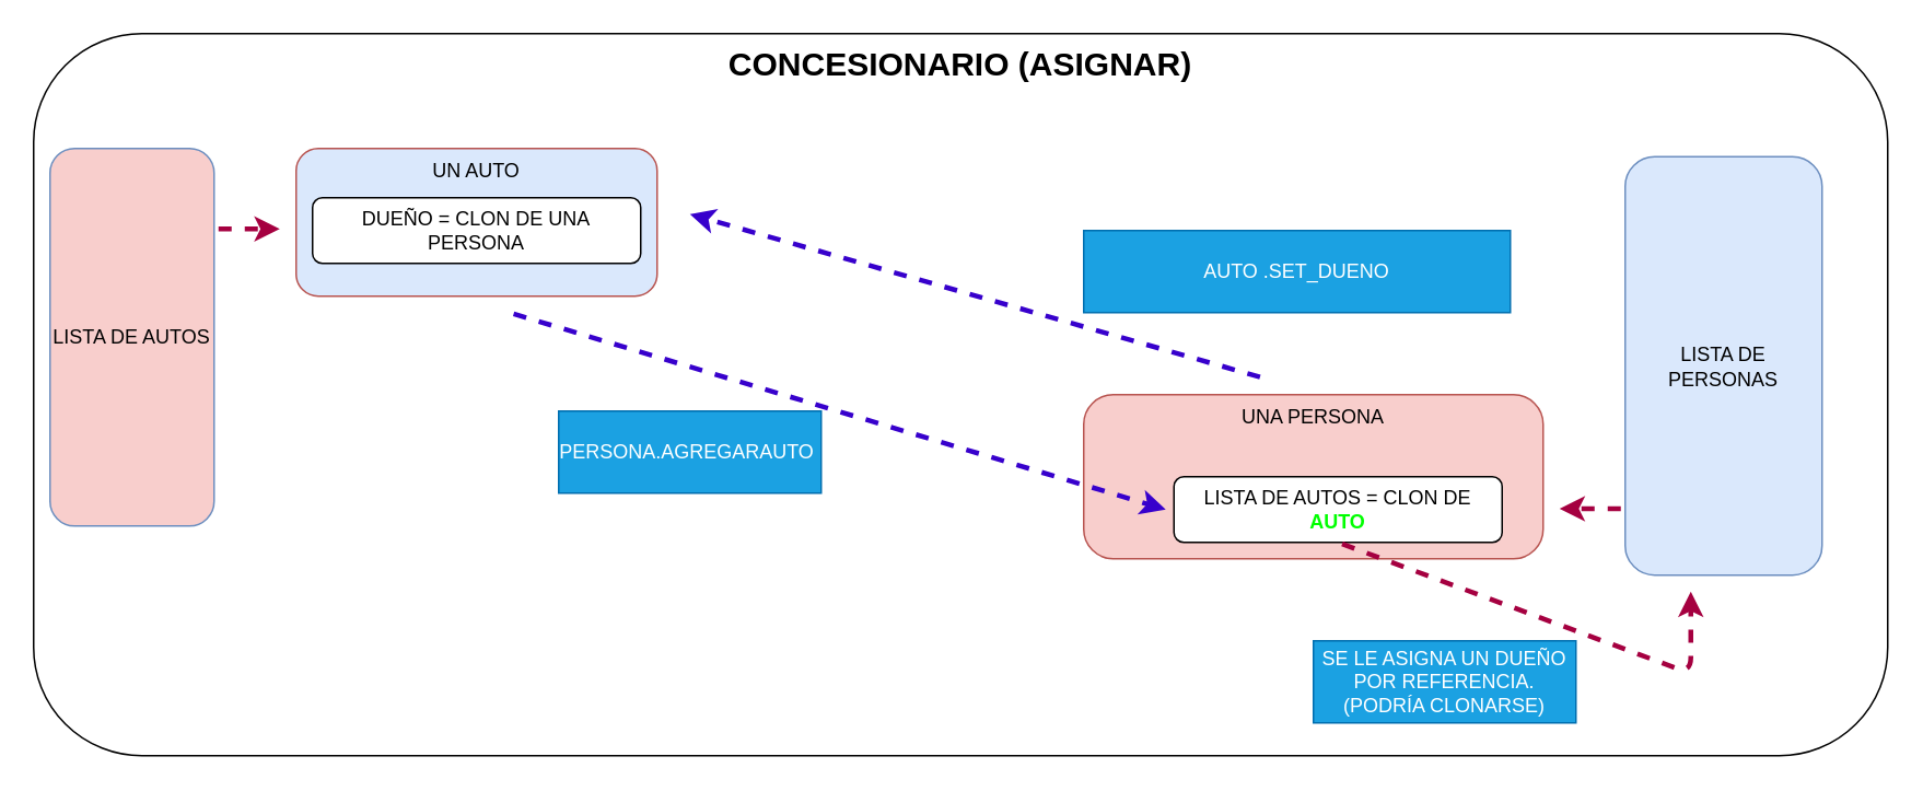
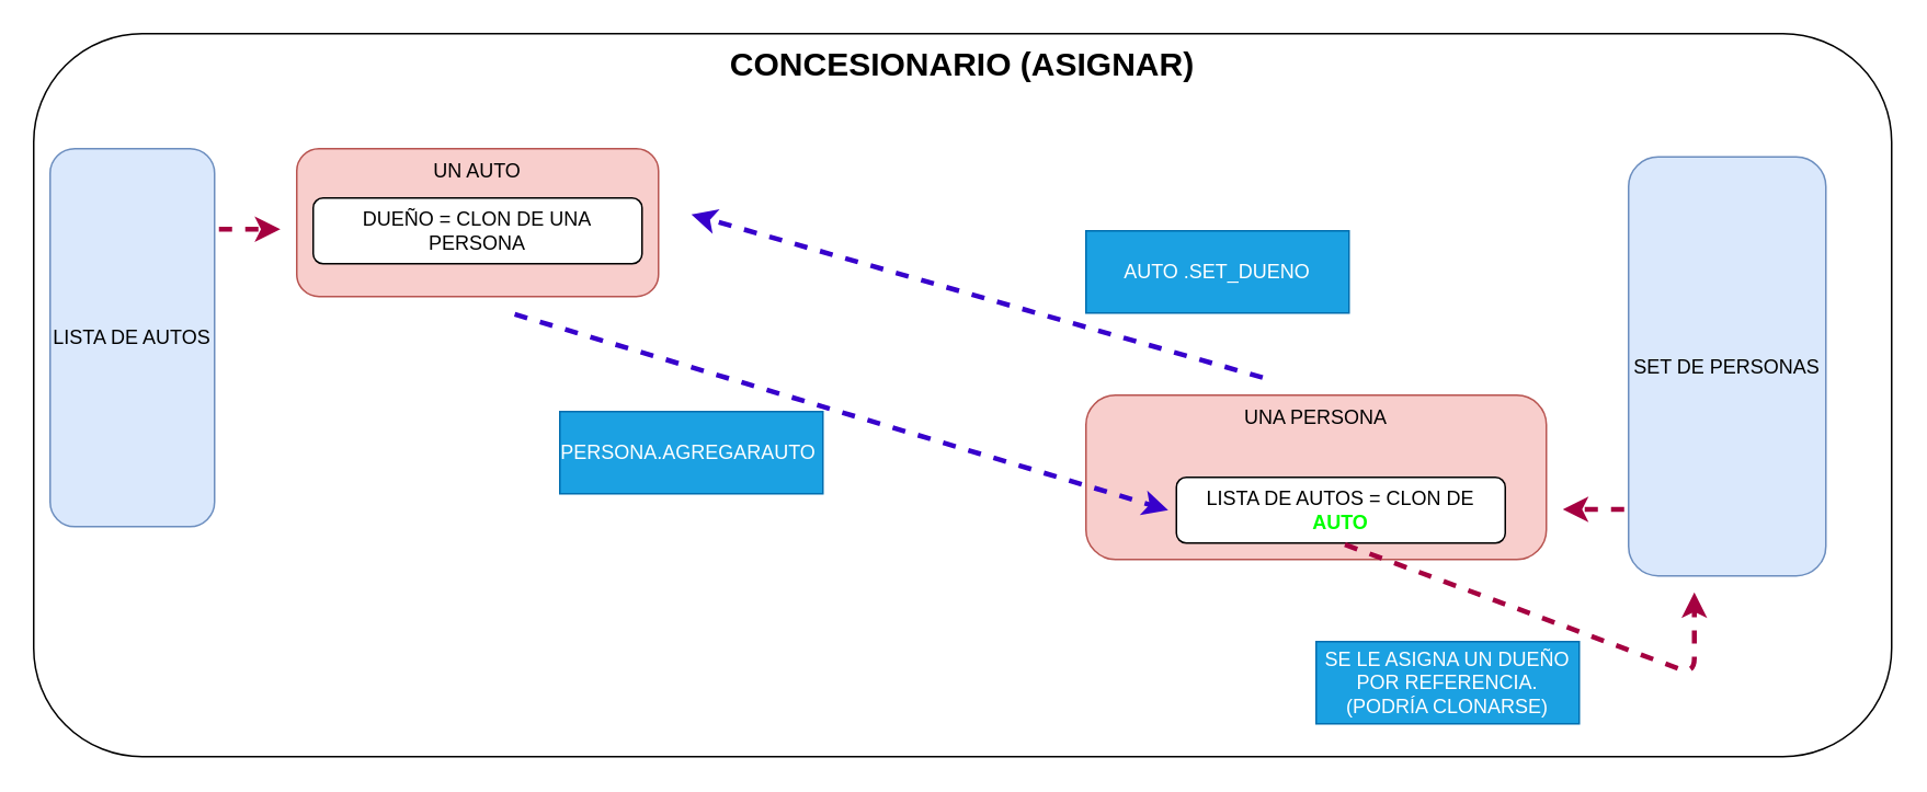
  <mxCell id="0" />
  <mxCell id="1" parent="0" />
  <mxCell id="2" value="CONCESIONARIO (ASIGNAR)&lt;br style=&quot;font-size: 20px&quot;&gt;&lt;br style=&quot;font-size: 20px&quot;&gt;&lt;br style=&quot;font-size: 20px&quot;&gt;&lt;br style=&quot;font-size: 20px&quot;&gt;&lt;br style=&quot;font-size: 20px&quot;&gt;&lt;br style=&quot;font-size: 20px&quot;&gt;&lt;br style=&quot;font-size: 20px&quot;&gt;&lt;br style=&quot;font-size: 20px&quot;&gt;&lt;br style=&quot;font-size: 20px&quot;&gt;" style="rounded=1;whiteSpace=wrap;html=1;deletable=1;allowArrows=1;connectable=0;horizontal=1;verticalAlign=top;fontSize=20;fontStyle=1" vertex="1" parent="1"><mxGeometry x="20" y="20" width="1130" height="440" as="geometry" /></mxCell>
- <mxCell id="3" value="LISTA DE AUTOS" style="rounded=1;whiteSpace=wrap;html=1;connectable=0;fillColor=#f8cecc;strokeColor=#6c8ebf;" vertex="1" parent="1"><mxGeometry x="30" y="90" width="100" height="230" as="geometry" /></mxCell>
- <mxCell id="4" value="LISTA DE PERSONAS" style="rounded=1;whiteSpace=wrap;html=1;fillColor=#dae8fc;strokeColor=#6c8ebf;" vertex="1" parent="1"><mxGeometry x="990" y="95" width="120" height="255" as="geometry" /></mxCell>
+ <mxCell id="3" value="LISTA DE AUTOS" style="rounded=1;whiteSpace=wrap;html=1;connectable=0;fillColor=#dae8fc;strokeColor=#6c8ebf;" vertex="1" parent="1"><mxGeometry x="30" y="90" width="100" height="230" as="geometry" /></mxCell>
+ <mxCell id="4" value="SET DE PERSONAS" style="rounded=1;whiteSpace=wrap;html=1;fillColor=#dae8fc;strokeColor=#6c8ebf;" vertex="1" parent="1"><mxGeometry x="990" y="95" width="120" height="255" as="geometry" /></mxCell>
  <mxCell id="5" value="" style="endArrow=classic;html=1;movable=1;flowAnimation=1;ignoreEdge=1;comic=0;orthogonal=1;bendable=0;fillColor=#6a00ff;strokeColor=#3700CC;strokeWidth=3;" edge="1" parent="1"><mxGeometry width="50" height="50" relative="1" as="geometry"><mxPoint x="770" y="230" as="sourcePoint" /><mxPoint x="420" y="130" as="targetPoint" /></mxGeometry></mxCell>
- <mxCell id="6" value="UN AUTO&lt;br&gt;&lt;br&gt;&lt;br&gt;&lt;br&gt;" style="rounded=1;whiteSpace=wrap;html=1;connectable=1;fillColor=#dae8fc;strokeColor=#b85450;verticalAlign=top;" vertex="1" parent="1"><mxGeometry x="180" y="90" width="220" height="90" as="geometry" /></mxCell>
+ <mxCell id="6" value="UN AUTO&lt;br&gt;&lt;br&gt;&lt;br&gt;&lt;br&gt;" style="rounded=1;whiteSpace=wrap;html=1;connectable=1;fillColor=#f8cecc;strokeColor=#b85450;verticalAlign=top;" vertex="1" parent="1"><mxGeometry x="180" y="90" width="220" height="90" as="geometry" /></mxCell>
  <mxCell id="7" value="DUEÑO = CLON DE UNA PERSONA" style="rounded=1;whiteSpace=wrap;html=1;" vertex="1" parent="1"><mxGeometry x="190" y="120" width="200" height="40" as="geometry" /></mxCell>
  <mxCell id="8" value="UNA PERSONA&lt;br&gt;&lt;br&gt;" style="rounded=1;whiteSpace=wrap;html=1;arcSize=18;fillColor=#f8cecc;strokeColor=#b85450;connectable=0;verticalAlign=top;" vertex="1" parent="1"><mxGeometry x="660" y="240" width="280" height="100" as="geometry" /></mxCell>
  <mxCell id="9" value="" style="endArrow=classic;html=1;movable=1;flowAnimation=1;ignoreEdge=1;comic=0;orthogonal=1;bendable=0;fillColor=#d80073;strokeColor=#A50040;strokeWidth=3;" edge="1" parent="1"><mxGeometry width="50" height="50" relative="1" as="geometry"><mxPoint x="130" y="139" as="sourcePoint" /><mxPoint x="170" y="139" as="targetPoint" /></mxGeometry></mxCell>
  <mxCell id="10" value="LISTA DE AUTOS = CLON DE &lt;b&gt;&lt;font color=&quot;#00ff00&quot;&gt;AUTO&lt;/font&gt;&lt;/b&gt;" style="rounded=1;whiteSpace=wrap;html=1;connectable=0;" vertex="1" parent="1"><mxGeometry x="715" y="290" width="200" height="40" as="geometry" /></mxCell>
  <mxCell id="11" value="" style="endArrow=classic;html=1;movable=1;flowAnimation=1;ignoreEdge=1;comic=0;orthogonal=1;bendable=0;fillColor=#d80073;strokeColor=#A50040;strokeWidth=3;" edge="1" parent="1"><mxGeometry width="50" height="50" relative="1" as="geometry"><mxPoint x="990" y="309.5" as="sourcePoint" /><mxPoint x="950" y="309.5" as="targetPoint" /></mxGeometry></mxCell>
  <mxCell id="12" value="" style="endArrow=classic;html=1;movable=1;flowAnimation=1;ignoreEdge=1;comic=0;orthogonal=1;bendable=0;fillColor=#d80073;strokeColor=#A50040;strokeWidth=3;exitX=0.5;exitY=1;exitDx=0;exitDy=0;" edge="1" parent="1" source="10"><mxGeometry width="50" height="50" relative="1" as="geometry"><mxPoint x="1000" y="319.5" as="sourcePoint" /><mxPoint x="1030" y="360" as="targetPoint" /><Array as="points"><mxPoint x="1030" y="410" /></Array></mxGeometry></mxCell>
  <mxCell id="13" value="SE LE ASIGNA UN DUEÑO POR REFERENCIA. (PODRÍA CLONARSE)" style="text;html=1;strokeColor=#006EAF;fillColor=#1ba1e2;align=center;verticalAlign=middle;whiteSpace=wrap;rounded=0;connectable=0;fontColor=#ffffff;" vertex="1" parent="1"><mxGeometry x="800" y="390" width="160" height="50" as="geometry" /></mxCell>
- <mxCell id="14" value="AUTO .SET_DUENO" style="text;html=1;strokeColor=#006EAF;fillColor=#1ba1e2;align=center;verticalAlign=middle;whiteSpace=wrap;rounded=0;connectable=0;fontColor=#ffffff;" vertex="1" parent="1"><mxGeometry x="660" y="140" width="260" height="50" as="geometry" /></mxCell>
+ <mxCell id="14" value="AUTO .SET_DUENO" style="text;html=1;strokeColor=#006EAF;fillColor=#1ba1e2;align=center;verticalAlign=middle;whiteSpace=wrap;rounded=0;connectable=0;fontColor=#ffffff;" vertex="1" parent="1"><mxGeometry x="660" y="140" width="160" height="50" as="geometry" /></mxCell>
  <mxCell id="15" value="" style="endArrow=classic;html=1;movable=1;flowAnimation=1;ignoreEdge=1;comic=0;orthogonal=1;bendable=0;fillColor=#6a00ff;strokeColor=#3700CC;strokeWidth=3;" edge="1" parent="1"><mxGeometry width="50" height="50" relative="1" as="geometry"><mxPoint x="310" y="190" as="sourcePoint" /><mxPoint x="710" y="310" as="targetPoint" /></mxGeometry></mxCell>
  <mxCell id="16" value="PERSONA.AGREGARAUTO&amp;nbsp;" style="text;html=1;strokeColor=#006EAF;fillColor=#1ba1e2;align=center;verticalAlign=middle;whiteSpace=wrap;rounded=0;connectable=0;fontColor=#ffffff;" vertex="1" parent="1"><mxGeometry x="340" y="250" width="160" height="50" as="geometry" /></mxCell>
